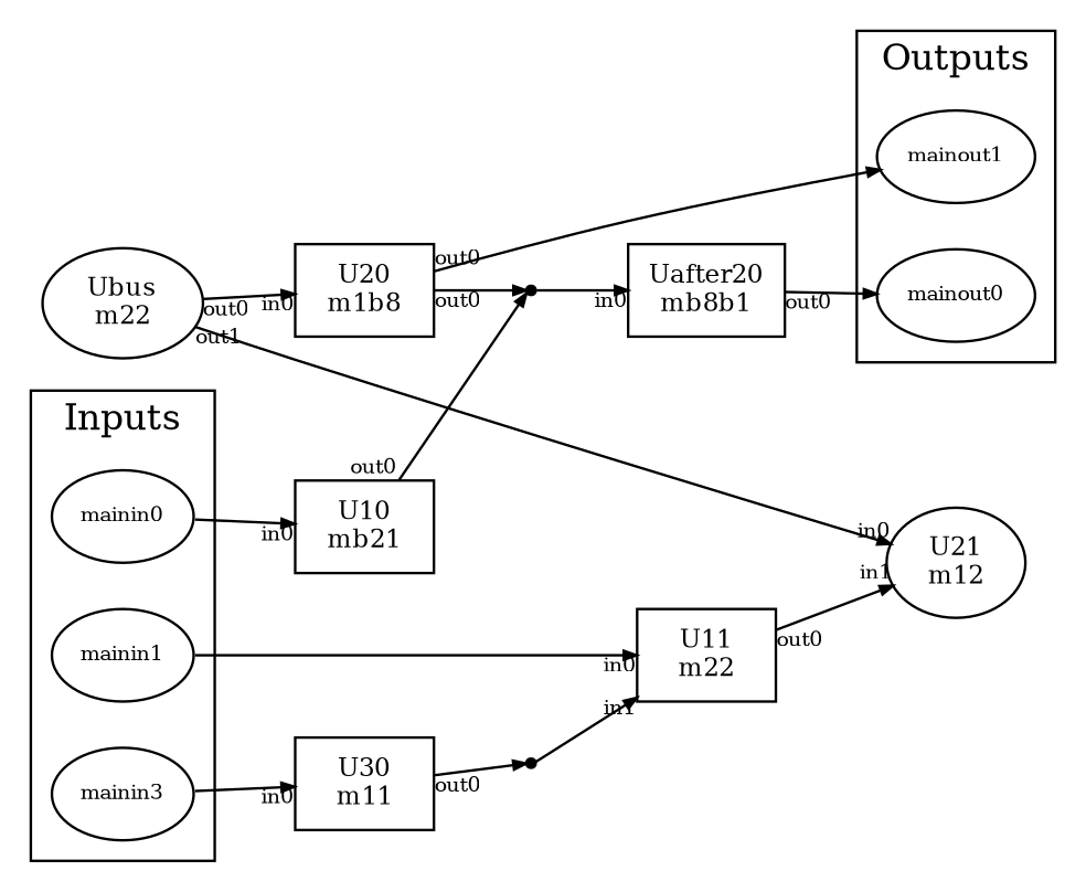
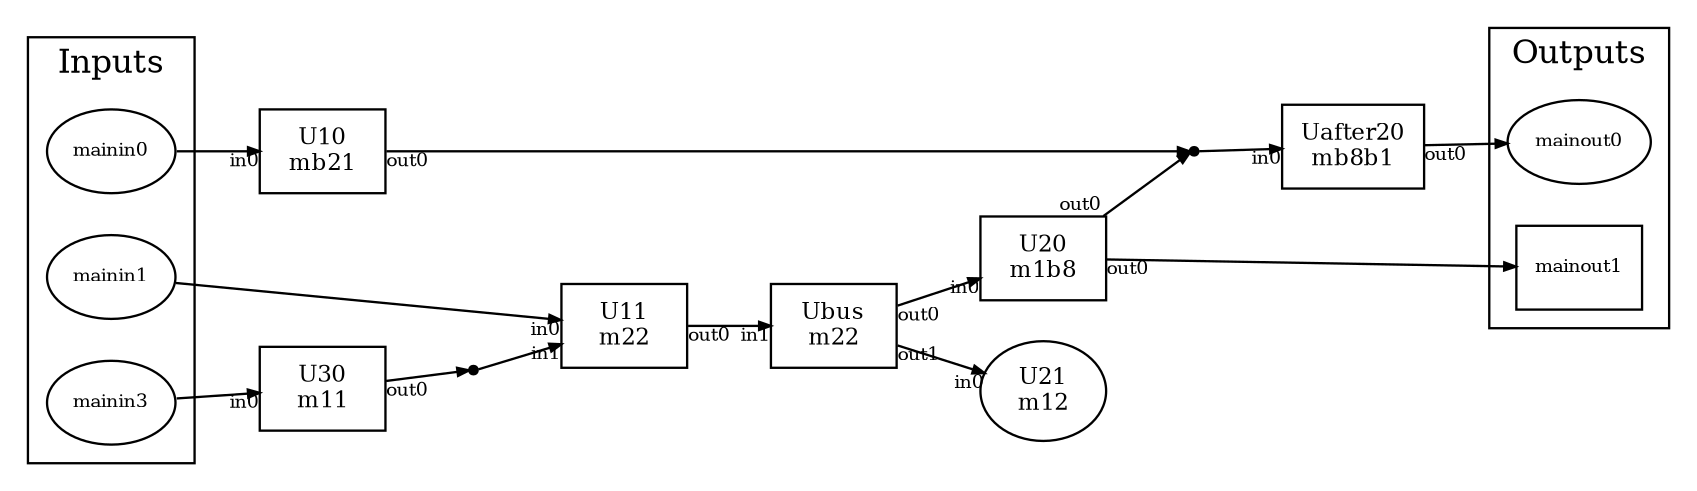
  digraph {
    rankdir=LR
    node [fontsize=10 shape=box]
    edge [arrowsize=.5 fontsize=8 headlabel=in0 taillabel=out0]
    mainin0 [fontsize=8 rank=source shape=oval]
    mainin1 [fontsize=8 rank=source shape=oval]
    n3 [fontsize=8 label=mainin3 rank=source shape=oval]
    mainout0 [fontsize=8 rank=sink shape=oval]
-   mainout1 [fontsize=8 rank=sink shape=oval]
+   mainout1 [fontsize=8 rank=sink]
    n6 [color=black label="U10\nmb21"]
    n7 [color=black label="U11\nm22"]
    n8 [color=black label="U30\nm11"]
-   n9 [color=black label="Ubus\nm22" shape=ellipse]
+   n9 [color=black label="Ubus\nm22"]
    n10 [color=black label="U20\nm1b8"]
    n11 [color=black label="U21\nm12" shape=ellipse]
    n_u_l_l_1 [shape=point fontsize=""]
    n13 [color=black label="Uafter20\nmb8b1"]
    n_u_l_l_0 [shape=point fontsize=""]
    subgraph cluster_1 {
      label=Inputs
      rank=source
      mainin0
      mainin1
      n3
    }
    subgraph cluster_2 {
      label=Outputs
      rank=sink
      mainout0
      mainout1
    }
    mainin0 -> n6 [constraint=true taillabel=""]
    mainin1 -> n7 [constraint=true taillabel=""]
    n3 -> n8 [constraint=true taillabel=""]
    n6 -> n_u_l_l_1 [headlabel=""]
-   n7 -> n11 [headlabel=in1]
+   n7 -> n9 [headlabel=in1]
    n8 -> n_u_l_l_0 [headlabel=""]
    n9 -> n10
    n9 -> n11 [taillabel=out1]
    n10 -> mainout1 [constraint=true headlabel=""]
    n10 -> n_u_l_l_1 [headlabel=""]
    n_u_l_l_1 -> n13 [taillabel=""]
    n13 -> mainout0 [constraint=true headlabel=""]
    n_u_l_l_0 -> n7 [headlabel=in1 taillabel=""]
  }
